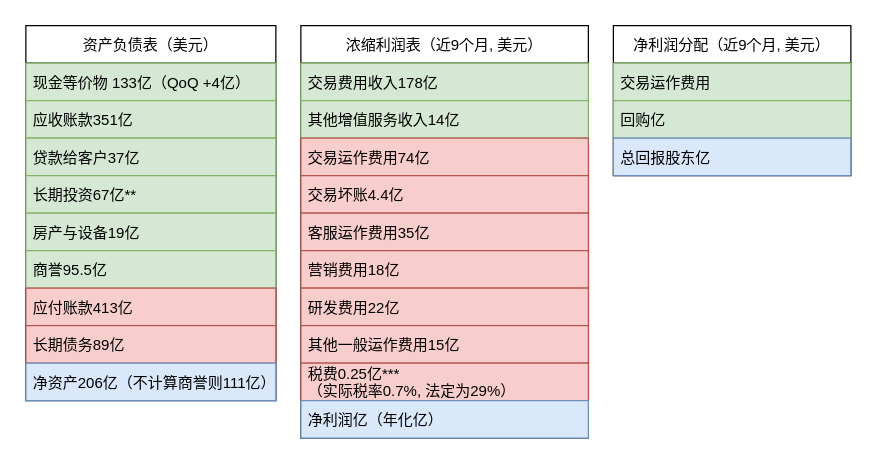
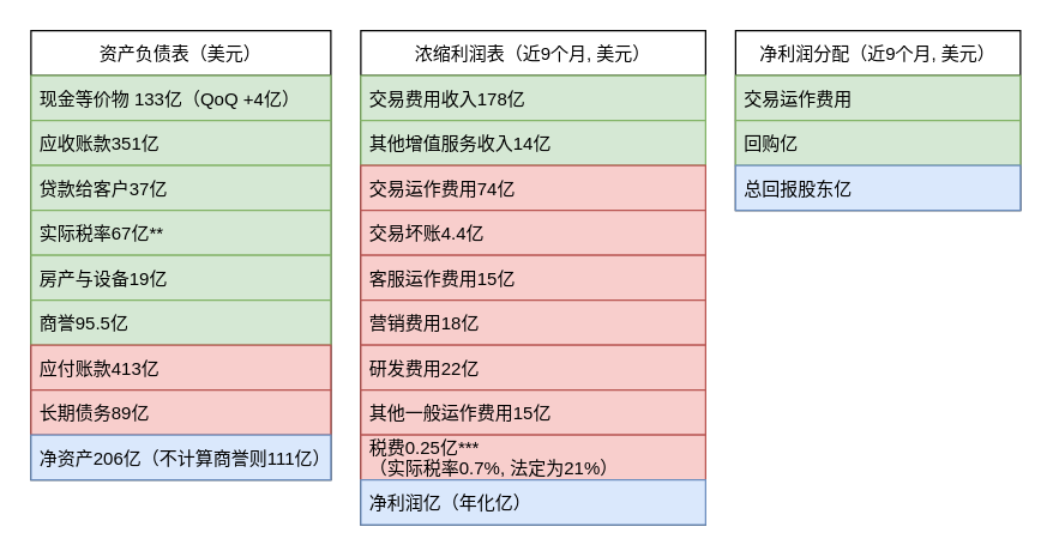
  <mxCell id="0" />
  <mxCell id="1" parent="0" />
  <mxCell id="2" value="资产负债表（美元）" style="swimlane;fontStyle=0;childLayout=stackLayout;horizontal=1;startSize=30;horizontalStack=0;resizeParent=1;resizeParentMax=0;resizeLast=0;collapsible=1;marginBottom=0;" parent="1" vertex="1"><mxGeometry x="20" y="20" width="200" height="300" as="geometry"><mxRectangle x="100" y="350" width="140" height="30" as="alternateBounds" /></mxGeometry></mxCell>
  <mxCell id="3" value="现金等价物 133亿（QoQ +4亿）" style="text;strokeColor=#82b366;fillColor=#d5e8d4;align=left;verticalAlign=middle;spacingLeft=4;spacingRight=4;overflow=hidden;points=[[0,0.5],[1,0.5]];portConstraint=eastwest;rotatable=0;" parent="2" vertex="1"><mxGeometry y="30" width="200" height="30" as="geometry" /></mxCell>
  <mxCell id="4" value="应收账款351亿" style="text;strokeColor=#82b366;fillColor=#d5e8d4;align=left;verticalAlign=middle;spacingLeft=4;spacingRight=4;overflow=hidden;points=[[0,0.5],[1,0.5]];portConstraint=eastwest;rotatable=0;" parent="2" vertex="1"><mxGeometry y="60" width="200" height="30" as="geometry" /></mxCell>
  <mxCell id="5" value="贷款给客户37亿" style="text;strokeColor=#82b366;fillColor=#d5e8d4;align=left;verticalAlign=middle;spacingLeft=4;spacingRight=4;overflow=hidden;points=[[0,0.5],[1,0.5]];portConstraint=eastwest;rotatable=0;labelBackgroundColor=none;" parent="2" vertex="1"><mxGeometry y="90" width="200" height="30" as="geometry" /></mxCell>
- <mxCell id="6" value="长期投资67亿**" style="text;strokeColor=#82b366;fillColor=#d5e8d4;align=left;verticalAlign=middle;spacingLeft=4;spacingRight=4;overflow=hidden;points=[[0,0.5],[1,0.5]];portConstraint=eastwest;rotatable=0;" parent="2" vertex="1"><mxGeometry y="120" width="200" height="30" as="geometry" /></mxCell>
+ <mxCell id="6" value="实际税率67亿**" style="text;strokeColor=#82b366;fillColor=#d5e8d4;align=left;verticalAlign=middle;spacingLeft=4;spacingRight=4;overflow=hidden;points=[[0,0.5],[1,0.5]];portConstraint=eastwest;rotatable=0;" parent="2" vertex="1"><mxGeometry y="120" width="200" height="30" as="geometry" /></mxCell>
  <mxCell id="7" value="房产与设备19亿" style="text;strokeColor=#82b366;fillColor=#d5e8d4;align=left;verticalAlign=middle;spacingLeft=4;spacingRight=4;overflow=hidden;points=[[0,0.5],[1,0.5]];portConstraint=eastwest;rotatable=0;" vertex="1" parent="2"><mxGeometry y="150" width="200" height="30" as="geometry" /></mxCell>
  <mxCell id="8" value="商誉95.5亿" style="text;strokeColor=#82b366;fillColor=#d5e8d4;align=left;verticalAlign=middle;spacingLeft=4;spacingRight=4;overflow=hidden;points=[[0,0.5],[1,0.5]];portConstraint=eastwest;rotatable=0;" vertex="1" parent="2"><mxGeometry y="180" width="200" height="30" as="geometry" /></mxCell>
  <mxCell id="9" value="应付账款413亿" style="text;strokeColor=#b85450;fillColor=#f8cecc;align=left;verticalAlign=middle;spacingLeft=4;spacingRight=4;overflow=hidden;points=[[0,0.5],[1,0.5]];portConstraint=eastwest;rotatable=0;" parent="2" vertex="1"><mxGeometry y="210" width="200" height="30" as="geometry" /></mxCell>
  <mxCell id="10" value="长期债务89亿" style="text;strokeColor=#b85450;fillColor=#f8cecc;align=left;verticalAlign=middle;spacingLeft=4;spacingRight=4;overflow=hidden;points=[[0,0.5],[1,0.5]];portConstraint=eastwest;rotatable=0;" parent="2" vertex="1"><mxGeometry y="240" width="200" height="30" as="geometry" /></mxCell>
  <mxCell id="11" value="净资产206亿（不计算商誉则111亿）" style="text;strokeColor=#6c8ebf;fillColor=#dae8fc;align=left;verticalAlign=middle;spacingLeft=4;spacingRight=4;overflow=hidden;points=[[0,0.5],[1,0.5]];portConstraint=eastwest;rotatable=0;" parent="2" vertex="1"><mxGeometry y="270" width="200" height="30" as="geometry" /></mxCell>
  <mxCell id="12" value="浓缩利润表（近9个月, 美元）" style="swimlane;fontStyle=0;childLayout=stackLayout;horizontal=1;startSize=30;horizontalStack=0;resizeParent=1;resizeParentMax=0;resizeLast=0;collapsible=1;marginBottom=0;" parent="1" vertex="1"><mxGeometry x="240" y="20" width="230" height="330" as="geometry" /></mxCell>
  <mxCell id="13" value="交易费用收入178亿" style="text;strokeColor=#82b366;fillColor=#d5e8d4;align=left;verticalAlign=middle;spacingLeft=4;spacingRight=4;overflow=hidden;points=[[0,0.5],[1,0.5]];portConstraint=eastwest;rotatable=0;" parent="12" vertex="1"><mxGeometry y="30" width="230" height="30" as="geometry" /></mxCell>
  <mxCell id="14" value="其他增值服务收入14亿" style="text;strokeColor=#82b366;fillColor=#d5e8d4;align=left;verticalAlign=middle;spacingLeft=4;spacingRight=4;overflow=hidden;points=[[0,0.5],[1,0.5]];portConstraint=eastwest;rotatable=0;" parent="12" vertex="1"><mxGeometry y="60" width="230" height="30" as="geometry" /></mxCell>
  <mxCell id="15" value="交易运作费用74亿 " style="text;strokeColor=#b85450;fillColor=#f8cecc;align=left;verticalAlign=middle;spacingLeft=4;spacingRight=4;overflow=hidden;points=[[0,0.5],[1,0.5]];portConstraint=eastwest;rotatable=0;" parent="12" vertex="1"><mxGeometry y="90" width="230" height="30" as="geometry" /></mxCell>
  <mxCell id="16" value="交易坏账4.4亿" style="text;strokeColor=#b85450;fillColor=#f8cecc;align=left;verticalAlign=middle;spacingLeft=4;spacingRight=4;overflow=hidden;points=[[0,0.5],[1,0.5]];portConstraint=eastwest;rotatable=0;" parent="12" vertex="1"><mxGeometry y="120" width="230" height="30" as="geometry" /></mxCell>
- <mxCell id="17" value="客服运作费用35亿" style="text;strokeColor=#b85450;fillColor=#f8cecc;align=left;verticalAlign=middle;spacingLeft=4;spacingRight=4;overflow=hidden;points=[[0,0.5],[1,0.5]];portConstraint=eastwest;rotatable=0;" parent="12" vertex="1"><mxGeometry y="150" width="230" height="30" as="geometry" /></mxCell>
+ <mxCell id="17" value="客服运作费用15亿" style="text;strokeColor=#b85450;fillColor=#f8cecc;align=left;verticalAlign=middle;spacingLeft=4;spacingRight=4;overflow=hidden;points=[[0,0.5],[1,0.5]];portConstraint=eastwest;rotatable=0;" parent="12" vertex="1"><mxGeometry y="150" width="230" height="30" as="geometry" /></mxCell>
  <mxCell id="18" value="营销费用18亿" style="text;strokeColor=#b85450;fillColor=#f8cecc;align=left;verticalAlign=middle;spacingLeft=4;spacingRight=4;overflow=hidden;points=[[0,0.5],[1,0.5]];portConstraint=eastwest;rotatable=0;" parent="12" vertex="1"><mxGeometry y="180" width="230" height="30" as="geometry" /></mxCell>
  <mxCell id="19" value="研发费用22亿" style="text;strokeColor=#b85450;fillColor=#f8cecc;align=left;verticalAlign=middle;spacingLeft=4;spacingRight=4;overflow=hidden;points=[[0,0.5],[1,0.5]];portConstraint=eastwest;rotatable=0;" parent="12" vertex="1"><mxGeometry y="210" width="230" height="30" as="geometry" /></mxCell>
  <mxCell id="20" value="其他一般运作费用15亿" style="text;strokeColor=#b85450;fillColor=#f8cecc;align=left;verticalAlign=middle;spacingLeft=4;spacingRight=4;overflow=hidden;points=[[0,0.5],[1,0.5]];portConstraint=eastwest;rotatable=0;" vertex="1" parent="12"><mxGeometry y="240" width="230" height="30" as="geometry" /></mxCell>
- <mxCell id="21" value="税费0.25亿***&#10;（实际税率0.7%, 法定为29%）" style="text;strokeColor=#b85450;fillColor=#f8cecc;align=left;verticalAlign=middle;spacingLeft=4;spacingRight=4;overflow=hidden;points=[[0,0.5],[1,0.5]];portConstraint=eastwest;rotatable=0;" parent="12" vertex="1"><mxGeometry y="270" width="230" height="30" as="geometry" /></mxCell>
+ <mxCell id="21" value="税费0.25亿***&#10;（实际税率0.7%, 法定为21%）" style="text;strokeColor=#b85450;fillColor=#f8cecc;align=left;verticalAlign=middle;spacingLeft=4;spacingRight=4;overflow=hidden;points=[[0,0.5],[1,0.5]];portConstraint=eastwest;rotatable=0;" parent="12" vertex="1"><mxGeometry y="270" width="230" height="30" as="geometry" /></mxCell>
  <mxCell id="22" value="净利润亿（年化亿）" style="text;strokeColor=#6c8ebf;fillColor=#dae8fc;align=left;verticalAlign=middle;spacingLeft=4;spacingRight=4;overflow=hidden;points=[[0,0.5],[1,0.5]];portConstraint=eastwest;rotatable=0;" parent="12" vertex="1"><mxGeometry y="300" width="230" height="30" as="geometry" /></mxCell>
  <mxCell id="23" value="净利润分配（近9个月, 美元）" style="swimlane;fontStyle=0;childLayout=stackLayout;horizontal=1;startSize=30;horizontalStack=0;resizeParent=1;resizeParentMax=0;resizeLast=0;collapsible=1;marginBottom=0;labelBackgroundColor=none;align=center;" parent="1" vertex="1"><mxGeometry x="490" y="20" width="190" height="120" as="geometry" /></mxCell>
  <mxCell id="24" value="交易运作费用" style="text;strokeColor=#82b366;fillColor=#d5e8d4;align=left;verticalAlign=middle;spacingLeft=4;spacingRight=4;overflow=hidden;points=[[0,0.5],[1,0.5]];portConstraint=eastwest;rotatable=0;labelBackgroundColor=none;" parent="23" vertex="1"><mxGeometry y="30" width="190" height="30" as="geometry" /></mxCell>
  <mxCell id="25" value="回购亿" style="text;strokeColor=#82b366;fillColor=#d5e8d4;align=left;verticalAlign=middle;spacingLeft=4;spacingRight=4;overflow=hidden;points=[[0,0.5],[1,0.5]];portConstraint=eastwest;rotatable=0;labelBackgroundColor=none;" parent="23" vertex="1"><mxGeometry y="60" width="190" height="30" as="geometry" /></mxCell>
  <mxCell id="26" value="总回报股东亿" style="text;strokeColor=#6c8ebf;fillColor=#dae8fc;align=left;verticalAlign=middle;spacingLeft=4;spacingRight=4;overflow=hidden;points=[[0,0.5],[1,0.5]];portConstraint=eastwest;rotatable=0;labelBackgroundColor=none;" parent="23" vertex="1"><mxGeometry y="90" width="190" height="30" as="geometry" /></mxCell>
